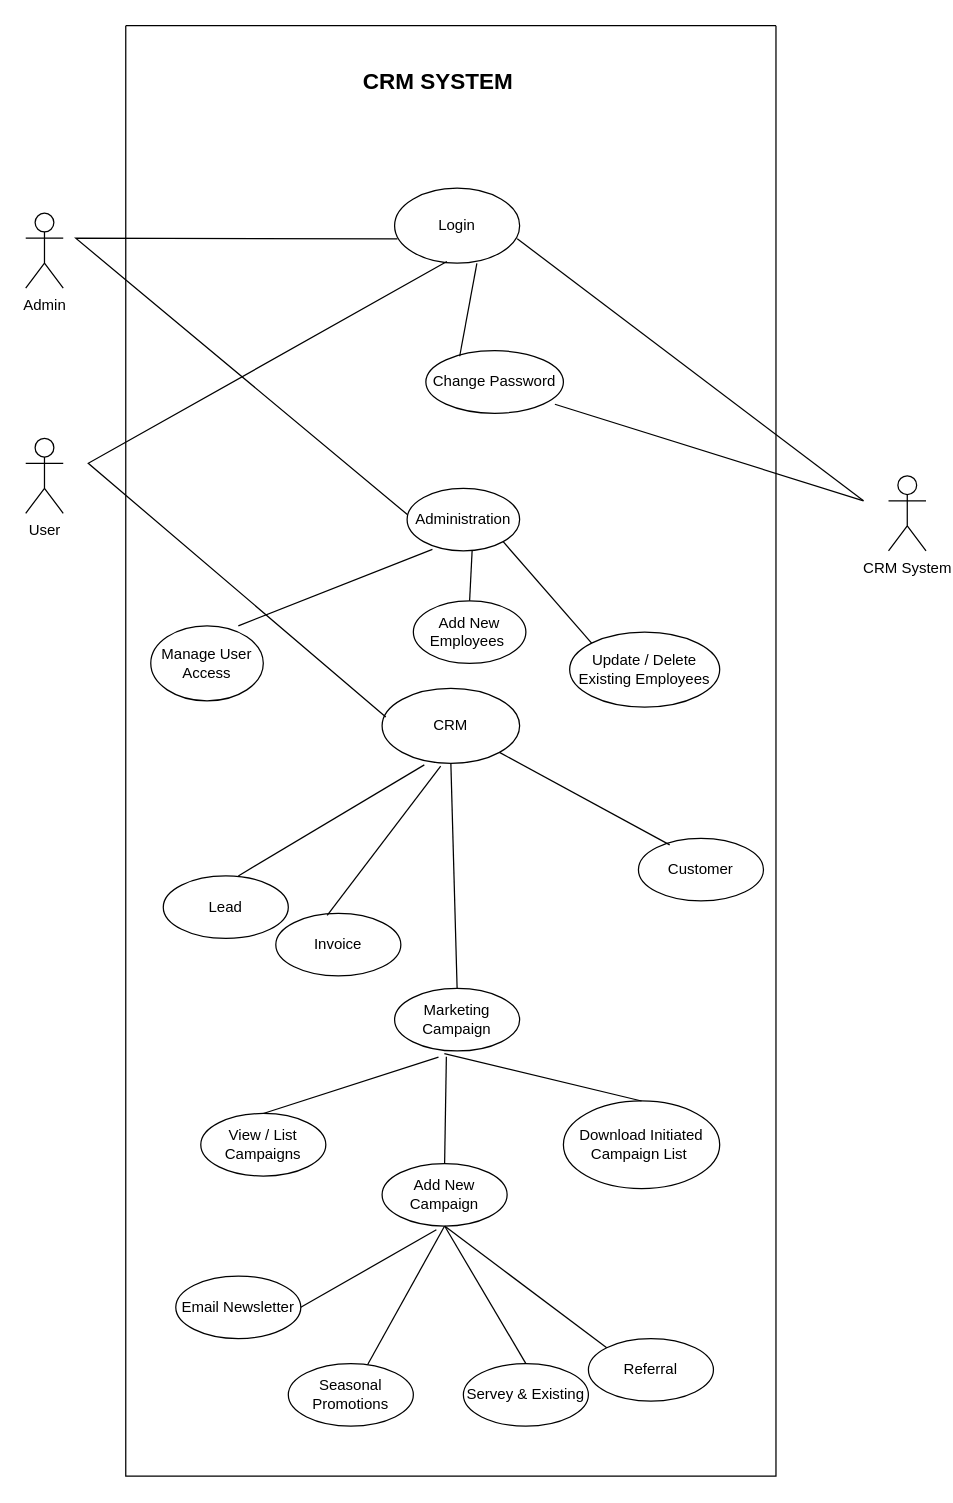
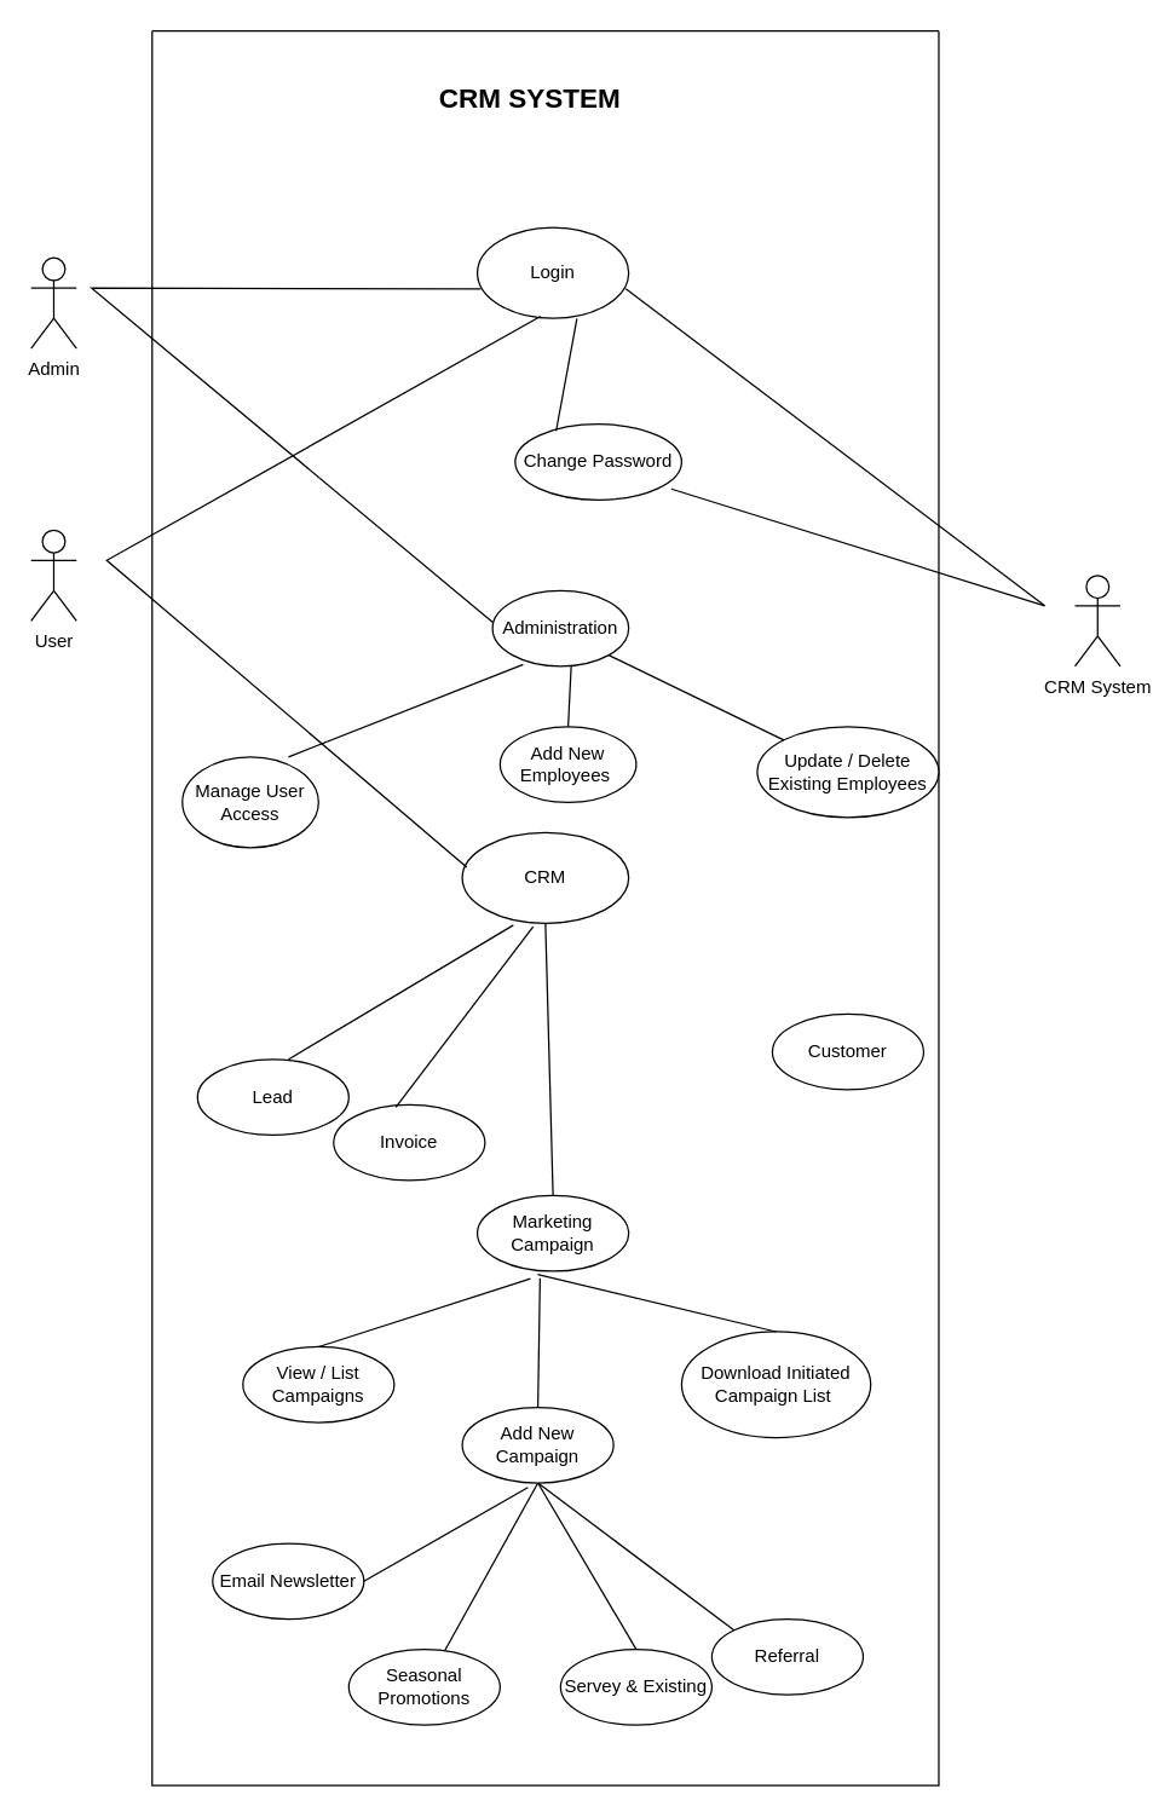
  <mxCell id="0" />
  <mxCell id="1" parent="0" />
  <mxCell id="2" value="Admin" style="shape=umlActor;verticalLabelPosition=bottom;verticalAlign=top;html=1;outlineConnect=0;" parent="1" vertex="1"><mxGeometry x="20" y="170" width="30" height="60" as="geometry" /></mxCell>
  <mxCell id="3" value="User" style="shape=umlActor;verticalLabelPosition=bottom;verticalAlign=top;html=1;outlineConnect=0;" parent="1" vertex="1"><mxGeometry x="20" y="350" width="30" height="60" as="geometry" /></mxCell>
  <mxCell id="4" value="CRM System" style="shape=umlActor;verticalLabelPosition=bottom;verticalAlign=top;html=1;outlineConnect=0;" parent="1" vertex="1"><mxGeometry x="710" y="380" width="30" height="60" as="geometry" /></mxCell>
  <mxCell id="5" value="" style="endArrow=none;html=1;rounded=0;exitX=0.938;exitY=0.856;exitDx=0;exitDy=0;exitPerimeter=0;" parent="1" source="9" edge="1"><mxGeometry width="50" height="50" relative="1" as="geometry"><mxPoint x="330" y="480" as="sourcePoint" /><mxPoint x="690" y="400" as="targetPoint" /></mxGeometry></mxCell>
  <mxCell id="6" value="" style="endArrow=none;html=1;rounded=0;entryX=0.981;entryY=0.674;entryDx=0;entryDy=0;entryPerimeter=0;" parent="1" target="8" edge="1"><mxGeometry width="50" height="50" relative="1" as="geometry"><mxPoint x="690" y="400" as="sourcePoint" /><mxPoint x="360" y="560" as="targetPoint" /></mxGeometry></mxCell>
  <mxCell id="7" value="" style="swimlane;startSize=0;" parent="1" vertex="1"><mxGeometry x="100" y="20" width="520" height="1160" as="geometry" /></mxCell>
  <mxCell id="8" value="Login" style="ellipse;whiteSpace=wrap;html=1;" parent="7" vertex="1"><mxGeometry x="215" y="130" width="100" height="60" as="geometry" /></mxCell>
  <mxCell id="9" value="Change Password" style="ellipse;whiteSpace=wrap;html=1;" parent="7" vertex="1"><mxGeometry x="240" y="260" width="110" height="50" as="geometry" /></mxCell>
  <mxCell id="10" value="" style="endArrow=none;html=1;rounded=0;exitX=0.658;exitY=1.001;exitDx=0;exitDy=0;exitPerimeter=0;entryX=0.246;entryY=0.088;entryDx=0;entryDy=0;entryPerimeter=0;" parent="7" source="8" target="9" edge="1"><mxGeometry width="50" height="50" relative="1" as="geometry"><mxPoint x="120" y="320" as="sourcePoint" /><mxPoint x="170" y="270" as="targetPoint" /></mxGeometry></mxCell>
  <mxCell id="11" value="Administration" style="ellipse;whiteSpace=wrap;html=1;" parent="7" vertex="1"><mxGeometry x="225" y="370" width="90" height="50" as="geometry" /></mxCell>
  <mxCell id="12" value="" style="endArrow=none;html=1;rounded=0;exitX=0.002;exitY=0.42;exitDx=0;exitDy=0;exitPerimeter=0;entryX=0.023;entryY=0.674;entryDx=0;entryDy=0;entryPerimeter=0;" parent="7" source="11" target="8" edge="1"><mxGeometry width="50" height="50" relative="1" as="geometry"><mxPoint x="150" y="290" as="sourcePoint" /><mxPoint x="150" y="170" as="targetPoint" /><Array as="points"><mxPoint x="-40" y="170" /></Array></mxGeometry></mxCell>
- <mxCell id="13" value="Update / Delete Existing Employees" style="ellipse;whiteSpace=wrap;html=1;" parent="7" vertex="1"><mxGeometry x="355" y="485" width="120" height="60" as="geometry" /></mxCell>
+ <mxCell id="13" value="Update / Delete Existing Employees" style="ellipse;whiteSpace=wrap;html=1;" parent="7" vertex="1"><mxGeometry x="400" y="460" width="120" height="60" as="geometry" /></mxCell>
  <mxCell id="14" value="" style="endArrow=none;html=1;rounded=0;entryX=0;entryY=0;entryDx=0;entryDy=0;exitX=1;exitY=1;exitDx=0;exitDy=0;" parent="7" source="11" target="13" edge="1"><mxGeometry width="50" height="50" relative="1" as="geometry"><mxPoint x="90" y="250" as="sourcePoint" /><mxPoint x="370" y="250" as="targetPoint" /><Array as="points" /></mxGeometry></mxCell>
  <mxCell id="15" value="Add New Employees&amp;nbsp;" style="ellipse;whiteSpace=wrap;html=1;" parent="7" vertex="1"><mxGeometry x="230" y="460" width="90" height="50" as="geometry" /></mxCell>
  <mxCell id="16" value="" style="endArrow=none;html=1;rounded=0;exitX=0.5;exitY=0;exitDx=0;exitDy=0;entryX=0.578;entryY=0.992;entryDx=0;entryDy=0;entryPerimeter=0;" parent="7" source="15" target="11" edge="1"><mxGeometry width="50" height="50" relative="1" as="geometry"><mxPoint x="230" y="390" as="sourcePoint" /><mxPoint x="250" y="360" as="targetPoint" /></mxGeometry></mxCell>
  <mxCell id="17" value="Manage User Access" style="ellipse;whiteSpace=wrap;html=1;" parent="7" vertex="1"><mxGeometry x="20" y="480" width="90" height="60" as="geometry" /></mxCell>
  <mxCell id="18" value="" style="endArrow=none;html=1;rounded=0;exitX=0.778;exitY=0;exitDx=0;exitDy=0;exitPerimeter=0;entryX=0.225;entryY=0.977;entryDx=0;entryDy=0;entryPerimeter=0;" parent="7" source="17" target="11" edge="1"><mxGeometry width="50" height="50" relative="1" as="geometry"><mxPoint x="150" y="490" as="sourcePoint" /><mxPoint x="385" y="499" as="targetPoint" /><Array as="points" /></mxGeometry></mxCell>
  <mxCell id="19" value="CRM" style="ellipse;whiteSpace=wrap;html=1;" parent="7" vertex="1"><mxGeometry x="205" y="530" width="110" height="60" as="geometry" /></mxCell>
  <mxCell id="20" value="" style="endArrow=none;html=1;rounded=0;exitX=0.418;exitY=0.978;exitDx=0;exitDy=0;exitPerimeter=0;entryX=0.027;entryY=0.381;entryDx=0;entryDy=0;entryPerimeter=0;" parent="7" source="8" target="19" edge="1"><mxGeometry width="50" height="50" relative="1" as="geometry"><mxPoint x="180" y="430" as="sourcePoint" /><mxPoint x="220" y="590" as="targetPoint" /><Array as="points"><mxPoint x="-30" y="350" /></Array></mxGeometry></mxCell>
  <mxCell id="21" value="Customer" style="ellipse;whiteSpace=wrap;html=1;" parent="7" vertex="1"><mxGeometry x="410" y="650" width="100" height="50" as="geometry" /></mxCell>
- <mxCell id="22" value="" style="endArrow=none;html=1;rounded=0;entryX=1;entryY=1;entryDx=0;entryDy=0;exitX=0.25;exitY=0.104;exitDx=0;exitDy=0;exitPerimeter=0;" parent="7" source="21" target="19" edge="1"><mxGeometry width="50" height="50" relative="1" as="geometry"><mxPoint x="260" y="780" as="sourcePoint" /><mxPoint x="310" y="730" as="targetPoint" /></mxGeometry></mxCell>
  <mxCell id="23" value="Marketing Campaign" style="ellipse;whiteSpace=wrap;html=1;" parent="7" vertex="1"><mxGeometry x="215" y="770" width="100" height="50" as="geometry" /></mxCell>
  <mxCell id="24" value="" style="endArrow=none;html=1;rounded=0;entryX=0.5;entryY=1;entryDx=0;entryDy=0;exitX=0.5;exitY=0;exitDx=0;exitDy=0;" parent="7" source="23" target="19" edge="1"><mxGeometry width="50" height="50" relative="1" as="geometry"><mxPoint x="270" y="790" as="sourcePoint" /><mxPoint x="320" y="740" as="targetPoint" /></mxGeometry></mxCell>
  <mxCell id="25" value="Invoice" style="ellipse;whiteSpace=wrap;html=1;" parent="7" vertex="1"><mxGeometry x="120" y="710" width="100" height="50" as="geometry" /></mxCell>
  <mxCell id="26" value="" style="endArrow=none;html=1;rounded=0;entryX=0.426;entryY=1.038;entryDx=0;entryDy=0;entryPerimeter=0;exitX=0.411;exitY=0.032;exitDx=0;exitDy=0;exitPerimeter=0;" parent="7" source="25" target="19" edge="1"><mxGeometry width="50" height="50" relative="1" as="geometry"><mxPoint x="240" y="760" as="sourcePoint" /><mxPoint x="290" y="710" as="targetPoint" /></mxGeometry></mxCell>
  <mxCell id="27" value="Lead" style="ellipse;whiteSpace=wrap;html=1;" parent="7" vertex="1"><mxGeometry x="30" y="680" width="100" height="50" as="geometry" /></mxCell>
  <mxCell id="28" value="" style="endArrow=none;html=1;rounded=0;entryX=0.307;entryY=1.02;entryDx=0;entryDy=0;entryPerimeter=0;exitX=0.6;exitY=0;exitDx=0;exitDy=0;exitPerimeter=0;" parent="7" source="27" target="19" edge="1"><mxGeometry width="50" height="50" relative="1" as="geometry"><mxPoint x="230" y="750" as="sourcePoint" /><mxPoint x="280" y="700" as="targetPoint" /></mxGeometry></mxCell>
  <mxCell id="29" value="Download Initiated Campaign List&amp;nbsp;" style="ellipse;whiteSpace=wrap;html=1;" parent="7" vertex="1"><mxGeometry x="350" y="860" width="125" height="70" as="geometry" /></mxCell>
  <mxCell id="30" value="" style="endArrow=none;html=1;rounded=0;entryX=0.398;entryY=1.042;entryDx=0;entryDy=0;entryPerimeter=0;exitX=0.5;exitY=0;exitDx=0;exitDy=0;" parent="7" source="29" target="23" edge="1"><mxGeometry width="50" height="50" relative="1" as="geometry"><mxPoint x="30" y="670" as="sourcePoint" /><mxPoint x="189" y="611" as="targetPoint" /></mxGeometry></mxCell>
  <mxCell id="31" value="View / List Campaigns" style="ellipse;whiteSpace=wrap;html=1;" parent="7" vertex="1"><mxGeometry x="60" y="870" width="100" height="50" as="geometry" /></mxCell>
  <mxCell id="32" value="" style="endArrow=none;html=1;rounded=0;entryX=0.351;entryY=1.099;entryDx=0;entryDy=0;entryPerimeter=0;exitX=0.5;exitY=0;exitDx=0;exitDy=0;" parent="7" source="31" target="23" edge="1"><mxGeometry width="50" height="50" relative="1" as="geometry"><mxPoint x="40" y="680" as="sourcePoint" /><mxPoint x="199" y="621" as="targetPoint" /></mxGeometry></mxCell>
  <mxCell id="33" value="Add New Campaign" style="ellipse;whiteSpace=wrap;html=1;" parent="7" vertex="1"><mxGeometry x="205" y="910" width="100" height="50" as="geometry" /></mxCell>
  <mxCell id="34" value="&lt;font style=&quot;font-size: 18px;&quot;&gt;&lt;b&gt;CRM SYSTEM&lt;/b&gt;&lt;/font&gt;" style="text;html=1;strokeColor=none;fillColor=none;align=center;verticalAlign=middle;whiteSpace=wrap;rounded=0;" parent="7" vertex="1"><mxGeometry x="120" y="30" width="260" height="30" as="geometry" /></mxCell>
  <mxCell id="35" value="" style="endArrow=none;html=1;rounded=0;" edge="1" parent="7" source="38"><mxGeometry width="50" height="50" relative="1" as="geometry"><mxPoint x="255" y="1030" as="sourcePoint" /><mxPoint x="255" y="960" as="targetPoint" /></mxGeometry></mxCell>
  <mxCell id="36" value="Referral" style="ellipse;whiteSpace=wrap;html=1;" vertex="1" parent="7"><mxGeometry x="370" y="1050" width="100" height="50" as="geometry" /></mxCell>
  <mxCell id="37" value="Servey &amp;amp; Existing" style="ellipse;whiteSpace=wrap;html=1;" vertex="1" parent="7"><mxGeometry x="270" y="1070" width="100" height="50" as="geometry" /></mxCell>
  <mxCell id="38" value="Seasonal Promotions" style="ellipse;whiteSpace=wrap;html=1;" vertex="1" parent="7"><mxGeometry x="130" y="1070" width="100" height="50" as="geometry" /></mxCell>
  <mxCell id="39" value="Email Newsletter" style="ellipse;whiteSpace=wrap;html=1;" vertex="1" parent="7"><mxGeometry x="40" y="1000" width="100" height="50" as="geometry" /></mxCell>
  <mxCell id="40" value="" style="endArrow=none;html=1;rounded=0;entryX=0.5;entryY=1;entryDx=0;entryDy=0;exitX=0;exitY=0;exitDx=0;exitDy=0;" edge="1" parent="7" source="36" target="33"><mxGeometry width="50" height="50" relative="1" as="geometry"><mxPoint x="295" y="1070" as="sourcePoint" /><mxPoint x="295" y="1000" as="targetPoint" /></mxGeometry></mxCell>
  <mxCell id="41" value="" style="endArrow=none;html=1;rounded=0;exitX=1;exitY=0.5;exitDx=0;exitDy=0;entryX=0.434;entryY=1.06;entryDx=0;entryDy=0;entryPerimeter=0;" edge="1" parent="7" source="39" target="33"><mxGeometry width="50" height="50" relative="1" as="geometry"><mxPoint x="275" y="1050" as="sourcePoint" /><mxPoint x="275" y="980" as="targetPoint" /></mxGeometry></mxCell>
  <mxCell id="42" value="" style="endArrow=none;html=1;rounded=0;exitX=0.5;exitY=0;exitDx=0;exitDy=0;entryX=0.5;entryY=1;entryDx=0;entryDy=0;" edge="1" parent="7" source="37" target="33"><mxGeometry width="50" height="50" relative="1" as="geometry"><mxPoint x="285" y="1060" as="sourcePoint" /><mxPoint x="285" y="990" as="targetPoint" /></mxGeometry></mxCell>
  <mxCell id="43" value="" style="endArrow=none;html=1;rounded=0;entryX=0.414;entryY=1.092;entryDx=0;entryDy=0;entryPerimeter=0;exitX=0.5;exitY=0;exitDx=0;exitDy=0;" edge="1" parent="7" source="33" target="23"><mxGeometry width="50" height="50" relative="1" as="geometry"><mxPoint x="260" y="900" as="sourcePoint" /><mxPoint x="260" y="830" as="targetPoint" /></mxGeometry></mxCell>
